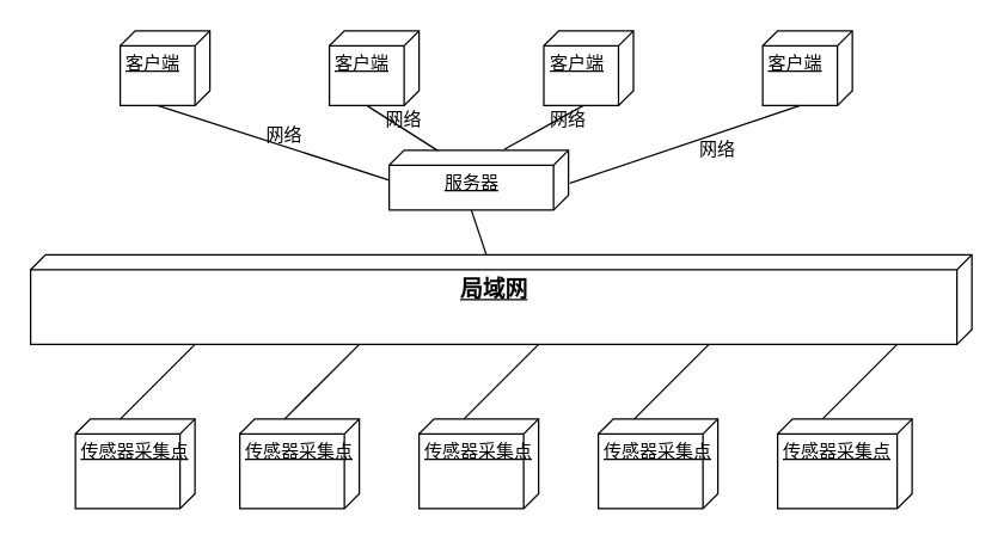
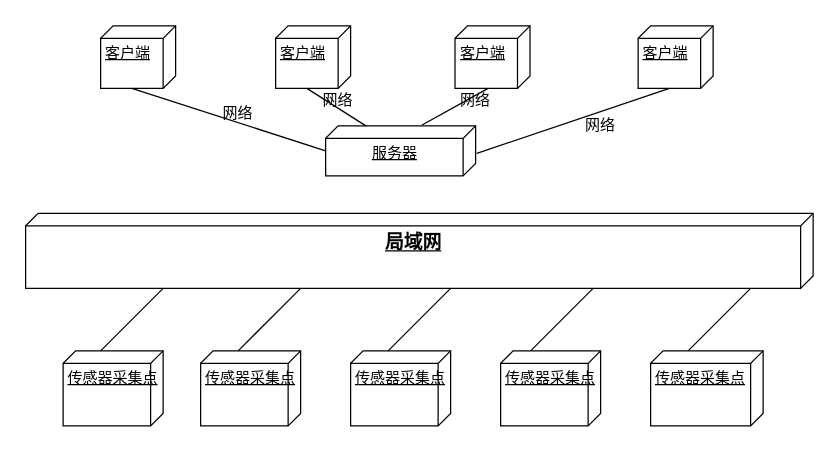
  <mxCell id="0" />
  <mxCell id="1" parent="0" />
  <mxCell id="2" value="客户端" style="verticalAlign=top;align=left;spacingTop=8;spacingLeft=2;spacingRight=12;shape=cube;size=10;direction=south;fontStyle=4;html=1;" vertex="1" parent="1"><mxGeometry x="220" y="20" width="60" height="50" as="geometry" /></mxCell>
  <mxCell id="3" value="客户端" style="verticalAlign=top;align=left;spacingTop=8;spacingLeft=2;spacingRight=12;shape=cube;size=10;direction=south;fontStyle=4;html=1;" vertex="1" parent="1"><mxGeometry x="80" y="20" width="60" height="50" as="geometry" /></mxCell>
  <mxCell id="4" value="&lt;div style=&quot;font-size: 15px&quot; align=&quot;center&quot;&gt;&lt;b&gt;&lt;font style=&quot;font-size: 15px&quot;&gt;局域网&lt;/font&gt;&lt;/b&gt;&lt;/div&gt;" style="verticalAlign=top;align=center;spacingTop=8;spacingLeft=2;spacingRight=12;shape=cube;size=10;direction=south;fontStyle=4;html=1;" vertex="1" parent="1"><mxGeometry x="20" y="170" width="630" height="60" as="geometry" /></mxCell>
  <mxCell id="5" value="传感器采集点" style="verticalAlign=top;align=left;spacingTop=8;spacingLeft=2;spacingRight=12;shape=cube;size=10;direction=south;fontStyle=4;html=1;" vertex="1" parent="1"><mxGeometry x="50" y="280" width="80" height="60" as="geometry" /></mxCell>
  <mxCell id="6" value="客户端" style="verticalAlign=top;align=left;spacingTop=8;spacingLeft=2;spacingRight=12;shape=cube;size=10;direction=south;fontStyle=4;html=1;" vertex="1" parent="1"><mxGeometry x="510" y="20" width="60" height="50" as="geometry" /></mxCell>
  <mxCell id="7" value="客户端" style="verticalAlign=top;align=left;spacingTop=8;spacingLeft=2;spacingRight=12;shape=cube;size=10;direction=south;fontStyle=4;html=1;" vertex="1" parent="1"><mxGeometry x="363.5" y="20" width="60" height="50" as="geometry" /></mxCell>
  <mxCell id="8" value="传感器采集点" style="verticalAlign=top;align=left;spacingTop=8;spacingLeft=2;spacingRight=12;shape=cube;size=10;direction=south;fontStyle=4;html=1;" vertex="1" parent="1"><mxGeometry x="280" y="280" width="80" height="60" as="geometry" /></mxCell>
  <mxCell id="9" value="传感器采集点" style="verticalAlign=top;align=left;spacingTop=8;spacingLeft=2;spacingRight=12;shape=cube;size=10;direction=south;fontStyle=4;html=1;" vertex="1" parent="1"><mxGeometry x="400" y="280" width="80" height="60" as="geometry" /></mxCell>
  <mxCell id="10" value="传感器采集点" style="verticalAlign=top;align=left;spacingTop=8;spacingLeft=2;spacingRight=12;shape=cube;size=10;direction=south;fontStyle=4;html=1;" vertex="1" parent="1"><mxGeometry x="520" y="280" width="90" height="60" as="geometry" /></mxCell>
  <mxCell id="11" value="传感器采集点" style="verticalAlign=top;align=left;spacingTop=8;spacingLeft=2;spacingRight=12;shape=cube;size=10;direction=south;fontStyle=4;html=1;" vertex="1" parent="1"><mxGeometry x="160" y="280" width="80" height="60" as="geometry" /></mxCell>
  <mxCell id="12" value="" style="endArrow=none;html=1;entryX=0;entryY=0;entryDx=50;entryDy=35;entryPerimeter=0;" edge="1" parent="1" target="3"><mxGeometry width="50" height="50" relative="1" as="geometry"><mxPoint x="260" y="120" as="sourcePoint" /><mxPoint x="100" y="110" as="targetPoint" /></mxGeometry></mxCell>
  <mxCell id="13" value="&lt;div align=&quot;center&quot;&gt;服务器&lt;/div&gt;" style="verticalAlign=top;align=center;spacingTop=8;spacingLeft=2;spacingRight=12;shape=cube;size=10;direction=south;fontStyle=4;html=1;" vertex="1" parent="1"><mxGeometry x="260" y="100" width="120" height="40" as="geometry" /></mxCell>
  <mxCell id="14" value="" style="endArrow=none;html=1;entryX=0;entryY=0;entryDx=50;entryDy=35;entryPerimeter=0;exitX=0.55;exitY=-0.008;exitDx=0;exitDy=0;exitPerimeter=0;" edge="1" parent="1" source="13" target="6"><mxGeometry width="50" height="50" relative="1" as="geometry"><mxPoint x="450" y="160" as="sourcePoint" /><mxPoint x="500" y="110" as="targetPoint" /></mxGeometry></mxCell>
  <mxCell id="15" value="" style="endArrow=none;html=1;exitX=0;exitY=0;exitDx=50;exitDy=35;exitPerimeter=0;entryX=0.005;entryY=0.729;entryDx=0;entryDy=0;entryPerimeter=0;" edge="1" parent="1" source="2" target="13"><mxGeometry width="50" height="50" relative="1" as="geometry"><mxPoint x="230" y="110" as="sourcePoint" /><mxPoint x="290" y="97" as="targetPoint" /></mxGeometry></mxCell>
  <mxCell id="16" value="" style="endArrow=none;html=1;exitX=-0.018;exitY=0.357;exitDx=0;exitDy=0;exitPerimeter=0;" edge="1" parent="1" source="13"><mxGeometry width="50" height="50" relative="1" as="geometry"><mxPoint x="340" y="120" as="sourcePoint" /><mxPoint x="390" y="70" as="targetPoint" /></mxGeometry></mxCell>
- <mxCell id="17" value="" style="endArrow=none;html=1;entryX=0;entryY=0;entryDx=40;entryDy=65;entryPerimeter=0;" edge="1" parent="1" source="4" target="13"><mxGeometry width="50" height="50" relative="1" as="geometry"><mxPoint x="300" y="180" as="sourcePoint" /><mxPoint x="350" y="130" as="targetPoint" /></mxGeometry></mxCell>
  <mxCell id="18" value="" style="endArrow=none;html=1;" edge="1" parent="1"><mxGeometry width="50" height="50" relative="1" as="geometry"><mxPoint x="80" y="280" as="sourcePoint" /><mxPoint x="130" y="230" as="targetPoint" /></mxGeometry></mxCell>
  <mxCell id="19" value="" style="endArrow=none;html=1;" edge="1" parent="1"><mxGeometry width="50" height="50" relative="1" as="geometry"><mxPoint x="190" y="280" as="sourcePoint" /><mxPoint x="240" y="230" as="targetPoint" /></mxGeometry></mxCell>
  <mxCell id="20" value="" style="endArrow=none;html=1;" edge="1" parent="1"><mxGeometry width="50" height="50" relative="1" as="geometry"><mxPoint x="310" y="280" as="sourcePoint" /><mxPoint x="360" y="230" as="targetPoint" /></mxGeometry></mxCell>
  <mxCell id="21" value="" style="endArrow=none;html=1;" edge="1" parent="1"><mxGeometry width="50" height="50" relative="1" as="geometry"><mxPoint x="424" y="280" as="sourcePoint" /><mxPoint x="474" y="230" as="targetPoint" /></mxGeometry></mxCell>
  <mxCell id="22" value="" style="endArrow=none;html=1;" edge="1" parent="1"><mxGeometry width="50" height="50" relative="1" as="geometry"><mxPoint x="550" y="280" as="sourcePoint" /><mxPoint x="600" y="230" as="targetPoint" /></mxGeometry></mxCell>
  <mxCell id="23" value="网络" style="text;html=1;strokeColor=none;fillColor=none;align=center;verticalAlign=middle;whiteSpace=wrap;rounded=0;" vertex="1" parent="1"><mxGeometry x="170" y="80" width="40" height="20" as="geometry" /></mxCell>
  <mxCell id="24" value="网络" style="text;html=1;strokeColor=none;fillColor=none;align=center;verticalAlign=middle;whiteSpace=wrap;rounded=0;" vertex="1" parent="1"><mxGeometry x="250" y="70" width="40" height="20" as="geometry" /></mxCell>
  <mxCell id="25" value="网络" style="text;html=1;strokeColor=none;fillColor=none;align=center;verticalAlign=middle;whiteSpace=wrap;rounded=0;" vertex="1" parent="1"><mxGeometry x="360" y="70" width="40" height="20" as="geometry" /></mxCell>
  <mxCell id="26" value="网络" style="text;html=1;strokeColor=none;fillColor=none;align=center;verticalAlign=middle;whiteSpace=wrap;rounded=0;" vertex="1" parent="1"><mxGeometry x="460" y="90" width="40" height="20" as="geometry" /></mxCell>
